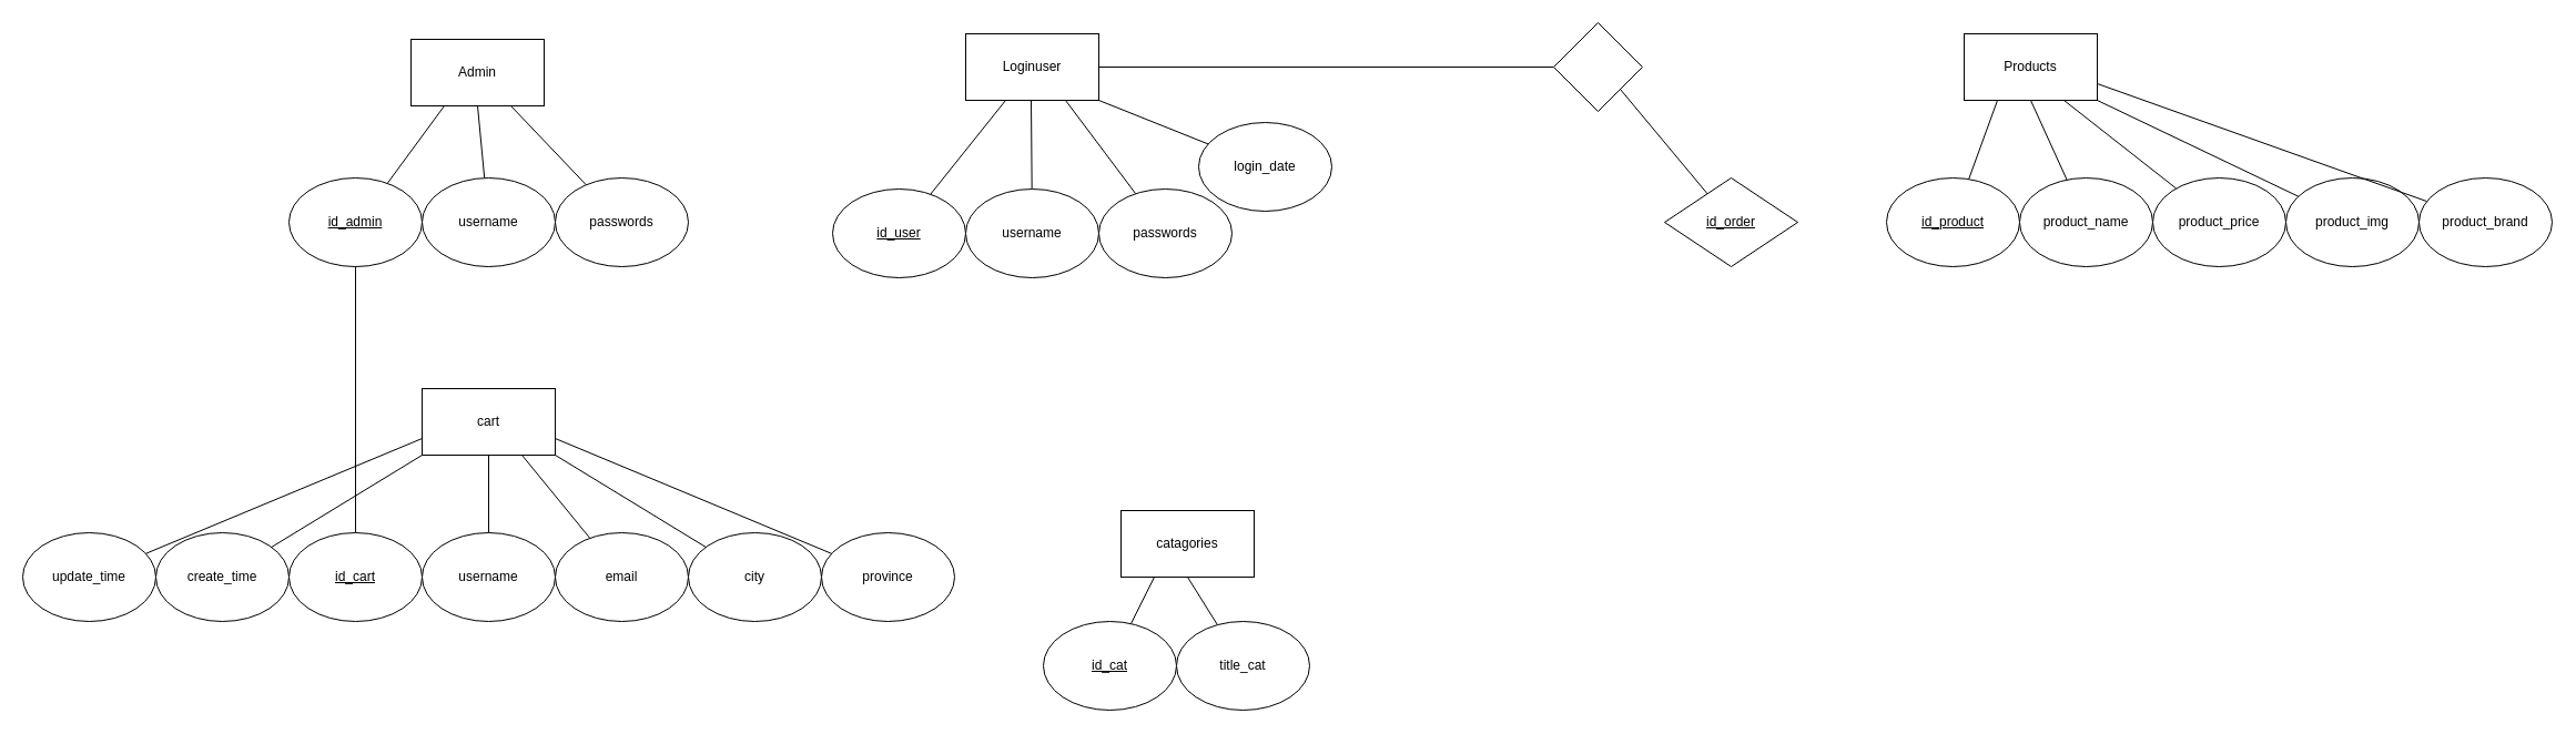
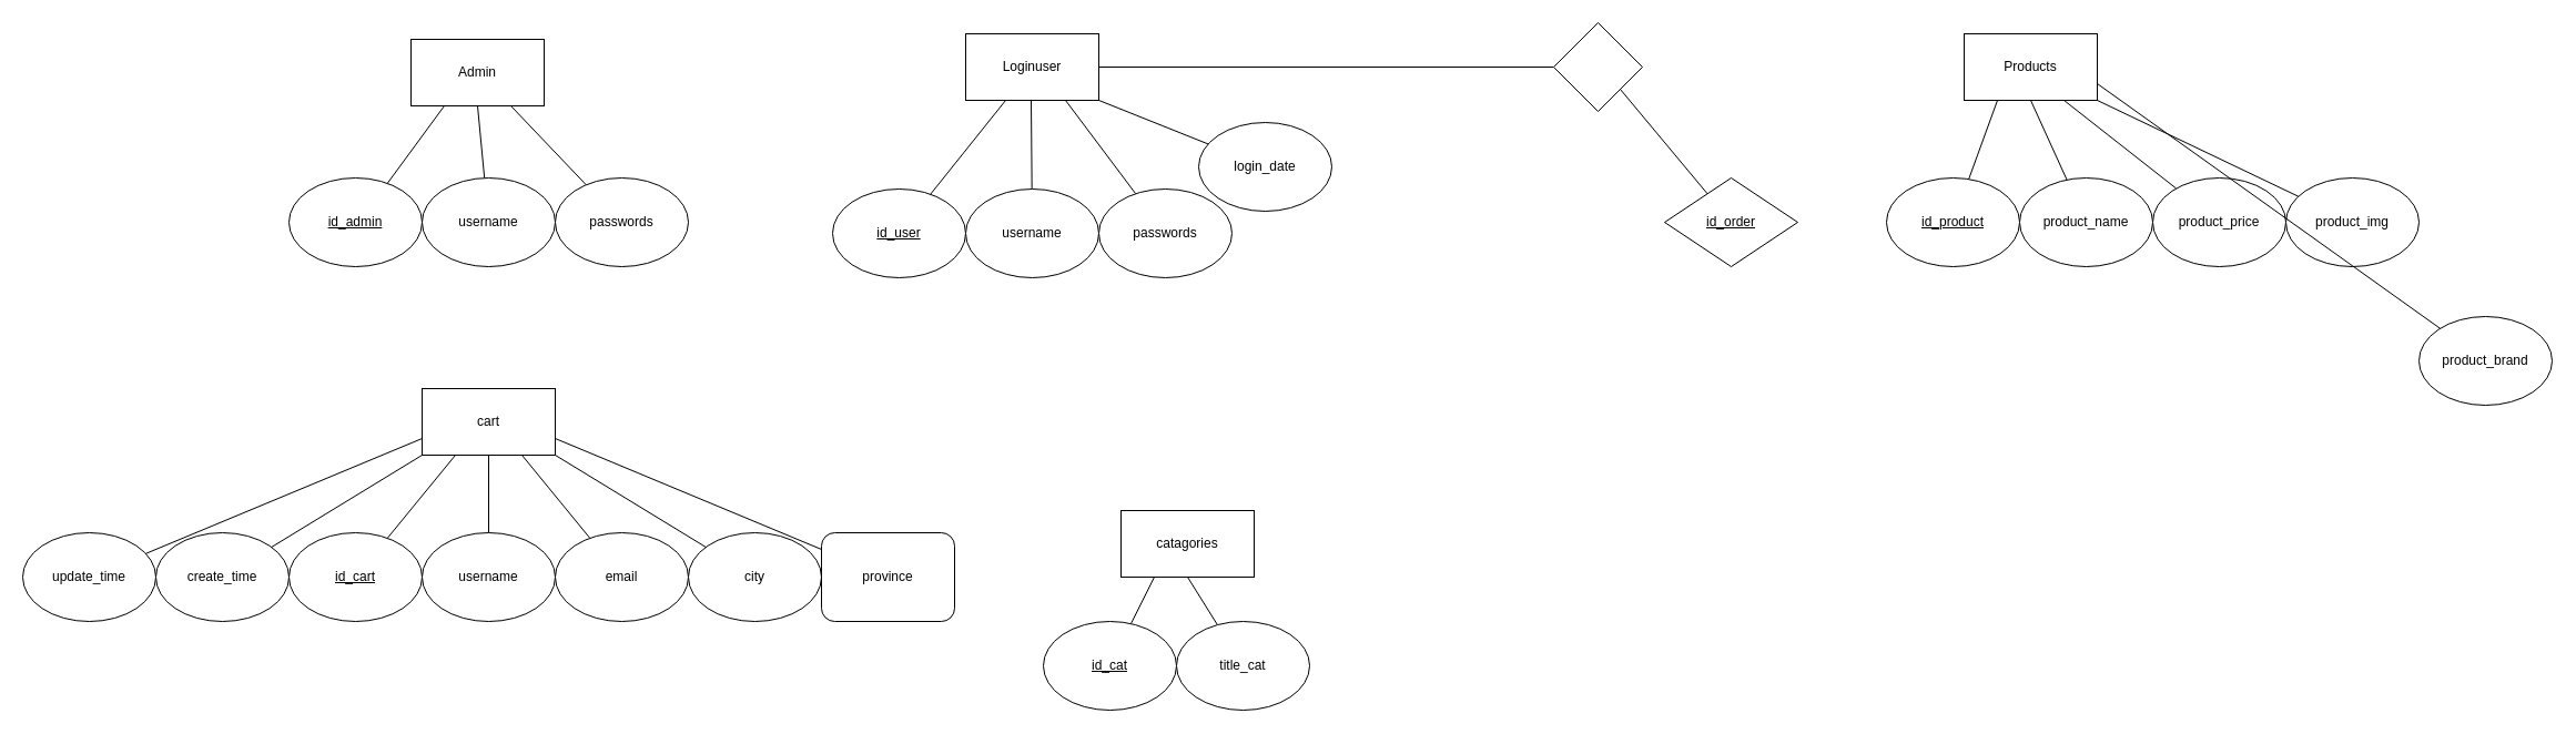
  <mxCell id="0" />
  <mxCell id="1" parent="0" />
  <mxCell id="2" value="Admin" style="rounded=0;whiteSpace=wrap;html=1;" parent="1" vertex="1"><mxGeometry x="370" y="35" width="120" height="60" as="geometry" /></mxCell>
  <mxCell id="3" style="edgeStyle=none;html=1;entryX=0;entryY=0.5;entryDx=0;entryDy=0;endArrow=none;endFill=0;" edge="1" parent="1" source="4" target="41"><mxGeometry relative="1" as="geometry" /></mxCell>
  <mxCell id="4" value="Loginuser" style="rounded=0;whiteSpace=wrap;html=1;" parent="1" vertex="1"><mxGeometry x="870" y="30" width="120" height="60" as="geometry" /></mxCell>
  <mxCell id="5" value="" style="edgeStyle=none;html=1;endArrow=none;endFill=0;" parent="1" source="6" target="4" edge="1"><mxGeometry relative="1" as="geometry" /></mxCell>
  <mxCell id="6" value="&lt;u&gt;id_user&lt;/u&gt;" style="ellipse;whiteSpace=wrap;html=1;" parent="1" vertex="1"><mxGeometry x="750" y="170" width="120" height="80" as="geometry" /></mxCell>
  <mxCell id="7" value="" style="edgeStyle=none;html=1;endArrow=none;endFill=0;" parent="1" source="8" edge="1"><mxGeometry relative="1" as="geometry"><mxPoint x="929" y="90" as="targetPoint" /></mxGeometry></mxCell>
  <mxCell id="8" value="username" style="ellipse;whiteSpace=wrap;html=1;" parent="1" vertex="1"><mxGeometry x="870" y="170" width="120" height="80" as="geometry" /></mxCell>
  <mxCell id="9" style="edgeStyle=none;html=1;entryX=0.75;entryY=1;entryDx=0;entryDy=0;endArrow=none;endFill=0;" parent="1" source="10" target="4" edge="1"><mxGeometry relative="1" as="geometry" /></mxCell>
  <mxCell id="10" value="passwords" style="ellipse;whiteSpace=wrap;html=1;" parent="1" vertex="1"><mxGeometry x="990" y="170" width="120" height="80" as="geometry" /></mxCell>
  <mxCell id="11" style="edgeStyle=none;html=1;entryX=0.25;entryY=1;entryDx=0;entryDy=0;endArrow=none;endFill=0;" parent="1" target="2" edge="1"><mxGeometry relative="1" as="geometry"><mxPoint x="348.731" y="164.884" as="sourcePoint" /></mxGeometry></mxCell>
  <mxCell id="12" style="edgeStyle=none;html=1;entryX=0.5;entryY=1;entryDx=0;entryDy=0;endArrow=none;endFill=0;" parent="1" source="13" target="2" edge="1"><mxGeometry relative="1" as="geometry" /></mxCell>
  <mxCell id="13" value="username" style="ellipse;whiteSpace=wrap;html=1;" parent="1" vertex="1"><mxGeometry x="380" y="160" width="120" height="80" as="geometry" /></mxCell>
  <mxCell id="14" style="edgeStyle=none;html=1;entryX=0.75;entryY=1;entryDx=0;entryDy=0;endArrow=none;endFill=0;" parent="1" source="15" target="2" edge="1"><mxGeometry relative="1" as="geometry" /></mxCell>
  <mxCell id="15" value="passwords" style="ellipse;whiteSpace=wrap;html=1;" parent="1" vertex="1"><mxGeometry x="500" y="160" width="120" height="80" as="geometry" /></mxCell>
  <mxCell id="16" value="&lt;u&gt;id_admin&lt;/u&gt;" style="ellipse;whiteSpace=wrap;html=1;" parent="1" vertex="1"><mxGeometry y="160" width="120" height="80" as="geometry" x="260" /></mxCell>
  <mxCell id="17" value="cart" style="rounded=0;whiteSpace=wrap;html=1;" vertex="1" parent="1"><mxGeometry x="380" y="350" width="120" height="60" as="geometry" /></mxCell>
- <mxCell id="18" style="edgeStyle=none;html=1;endArrow=none;endFill=0;" edge="1" parent="1" source="19" target="16"><mxGeometry relative="1" as="geometry" /></mxCell>
+ <mxCell id="18" style="edgeStyle=none;html=1;entryX=0.25;entryY=1;entryDx=0;entryDy=0;endArrow=none;endFill=0;" edge="1" parent="1" source="19" target="17"><mxGeometry relative="1" as="geometry" /></mxCell>
  <mxCell id="19" value="&lt;u&gt;id_cart&lt;/u&gt;" style="ellipse;whiteSpace=wrap;html=1;" vertex="1" parent="1"><mxGeometry y="480" width="120" height="80" as="geometry" x="260" /></mxCell>
  <mxCell id="20" style="edgeStyle=none;html=1;entryX=0.5;entryY=1;entryDx=0;entryDy=0;endArrow=none;endFill=0;" edge="1" parent="1" source="21" target="17"><mxGeometry relative="1" as="geometry" /></mxCell>
  <mxCell id="21" value="username" style="ellipse;whiteSpace=wrap;html=1;" vertex="1" parent="1"><mxGeometry x="380" y="480" width="120" height="80" as="geometry" /></mxCell>
  <mxCell id="22" style="edgeStyle=none;html=1;entryX=0.75;entryY=1;entryDx=0;entryDy=0;endArrow=none;endFill=0;" edge="1" parent="1" source="23" target="17"><mxGeometry relative="1" as="geometry" /></mxCell>
  <mxCell id="23" value="email" style="ellipse;whiteSpace=wrap;html=1;" vertex="1" parent="1"><mxGeometry x="500" y="480" width="120" height="80" as="geometry" /></mxCell>
  <mxCell id="24" style="edgeStyle=none;html=1;entryX=1;entryY=1;entryDx=0;entryDy=0;endArrow=none;endFill=0;" edge="1" parent="1" source="25" target="17"><mxGeometry relative="1" as="geometry" /></mxCell>
  <mxCell id="25" value="city" style="ellipse;whiteSpace=wrap;html=1;" vertex="1" parent="1"><mxGeometry x="620" y="480" width="120" height="80" as="geometry" /></mxCell>
  <mxCell id="26" style="edgeStyle=none;html=1;entryX=1;entryY=0.75;entryDx=0;entryDy=0;endArrow=none;endFill=0;" edge="1" parent="1" source="27" target="17"><mxGeometry relative="1" as="geometry" /></mxCell>
- <mxCell id="27" value="province" style="ellipse;whiteSpace=wrap;html=1;" vertex="1" parent="1"><mxGeometry x="740" y="480" width="120" height="80" as="geometry" /></mxCell>
+ <mxCell id="27" value="province" style="whiteSpace=wrap;html=1;rounded=1;" vertex="1" parent="1"><mxGeometry x="740" y="480" width="120" height="80" as="geometry" /></mxCell>
  <mxCell id="28" style="edgeStyle=none;html=1;entryX=0;entryY=1;entryDx=0;entryDy=0;endArrow=none;endFill=0;" edge="1" parent="1" source="29" target="17"><mxGeometry relative="1" as="geometry" /></mxCell>
  <mxCell id="29" value="create_time" style="ellipse;whiteSpace=wrap;html=1;" vertex="1" parent="1"><mxGeometry x="140" y="480" width="120" height="80" as="geometry" /></mxCell>
  <mxCell id="30" style="edgeStyle=none;html=1;entryX=0;entryY=0.75;entryDx=0;entryDy=0;endArrow=none;endFill=0;" edge="1" parent="1" source="31" target="17"><mxGeometry relative="1" as="geometry" /></mxCell>
  <mxCell id="31" value="update_time" style="ellipse;whiteSpace=wrap;html=1;" vertex="1" parent="1"><mxGeometry x="20" y="480" width="120" height="80" as="geometry" /></mxCell>
  <mxCell id="32" value="catagories" style="whiteSpace=wrap;html=1;" vertex="1" parent="1"><mxGeometry x="1010" y="460" width="120" height="60" as="geometry" /></mxCell>
  <mxCell id="33" style="edgeStyle=none;html=1;entryX=0.25;entryY=1;entryDx=0;entryDy=0;endArrow=none;endFill=0;" edge="1" parent="1" source="34" target="32"><mxGeometry relative="1" as="geometry" /></mxCell>
  <mxCell id="34" value="&lt;u&gt;id_cat&lt;/u&gt;" style="ellipse;whiteSpace=wrap;html=1;" vertex="1" parent="1"><mxGeometry x="940" y="560" width="120" height="80" as="geometry" /></mxCell>
  <mxCell id="35" style="edgeStyle=none;html=1;entryX=0.5;entryY=1;entryDx=0;entryDy=0;endArrow=none;endFill=0;" edge="1" parent="1" source="36" target="32"><mxGeometry relative="1" as="geometry" /></mxCell>
  <mxCell id="36" value="title_cat" style="ellipse;whiteSpace=wrap;html=1;" vertex="1" parent="1"><mxGeometry x="1060" y="560" width="120" height="80" as="geometry" /></mxCell>
  <mxCell id="37" style="edgeStyle=none;html=1;endArrow=none;endFill=0;entryX=1;entryY=1;entryDx=0;entryDy=0;" edge="1" parent="1" source="38" target="4"><mxGeometry relative="1" as="geometry"><mxPoint x="1030" y="120" as="targetPoint" /></mxGeometry></mxCell>
  <mxCell id="38" value="login_date" style="ellipse;whiteSpace=wrap;html=1;" vertex="1" parent="1"><mxGeometry x="1080" y="110" width="120" height="80" as="geometry" /></mxCell>
  <mxCell id="39" style="edgeStyle=none;html=1;entryX=1;entryY=1;entryDx=0;entryDy=0;endArrow=none;endFill=0;" edge="1" parent="1" source="40" target="41"><mxGeometry relative="1" as="geometry" /></mxCell>
  <mxCell id="40" value="&lt;u&gt;id_order&lt;/u&gt;" style="rhombus;whiteSpace=wrap;html=1;" vertex="1" parent="1"><mxGeometry x="1500" y="160" width="120" height="80" as="geometry" /></mxCell>
  <mxCell id="41" value="" style="rhombus;whiteSpace=wrap;html=1;" vertex="1" parent="1"><mxGeometry x="1400" y="20" width="80" height="80" as="geometry" /></mxCell>
  <mxCell id="42" value="Products" style="rounded=0;whiteSpace=wrap;html=1;" vertex="1" parent="1"><mxGeometry x="1770" y="30" width="120" height="60" as="geometry" /></mxCell>
  <mxCell id="43" style="edgeStyle=none;html=1;entryX=0.25;entryY=1;entryDx=0;entryDy=0;endArrow=none;endFill=0;" edge="1" parent="1" source="44" target="42"><mxGeometry relative="1" as="geometry" /></mxCell>
  <mxCell id="44" value="&lt;u&gt;id_product&lt;/u&gt;" style="ellipse;whiteSpace=wrap;html=1;" vertex="1" parent="1"><mxGeometry x="1700" y="160" width="120" height="80" as="geometry" /></mxCell>
  <mxCell id="45" style="edgeStyle=none;html=1;entryX=0.5;entryY=1;entryDx=0;entryDy=0;endArrow=none;endFill=0;" edge="1" parent="1" source="46" target="42"><mxGeometry relative="1" as="geometry" /></mxCell>
  <mxCell id="46" value="product_name" style="ellipse;whiteSpace=wrap;html=1;" vertex="1" parent="1"><mxGeometry x="1820" y="160" width="120" height="80" as="geometry" /></mxCell>
  <mxCell id="47" style="edgeStyle=none;html=1;entryX=0.75;entryY=1;entryDx=0;entryDy=0;endArrow=none;endFill=0;" edge="1" parent="1" source="48" target="42"><mxGeometry relative="1" as="geometry" /></mxCell>
  <mxCell id="48" value="product_price" style="ellipse;whiteSpace=wrap;html=1;" vertex="1" parent="1"><mxGeometry x="1940" y="160" width="120" height="80" as="geometry" /></mxCell>
  <mxCell id="49" style="edgeStyle=none;html=1;entryX=1;entryY=1;entryDx=0;entryDy=0;endArrow=none;endFill=0;" edge="1" parent="1" source="50" target="42"><mxGeometry relative="1" as="geometry" /></mxCell>
  <mxCell id="50" value="product_img" style="ellipse;whiteSpace=wrap;html=1;" vertex="1" parent="1"><mxGeometry x="2060" y="160" width="120" height="80" as="geometry" /></mxCell>
  <mxCell id="51" style="edgeStyle=none;html=1;entryX=1;entryY=0.75;entryDx=0;entryDy=0;endArrow=none;endFill=0;" edge="1" parent="1" source="52" target="42"><mxGeometry relative="1" as="geometry" /></mxCell>
- <mxCell id="52" value="product_brand" style="ellipse;whiteSpace=wrap;html=1;" vertex="1" parent="1"><mxGeometry x="2180" y="160" width="120" height="80" as="geometry" /></mxCell>
+ <mxCell id="52" value="product_brand" style="ellipse;whiteSpace=wrap;html=1;" vertex="1" parent="1"><mxGeometry x="2180" y="285" width="120" height="80" as="geometry" /></mxCell>
